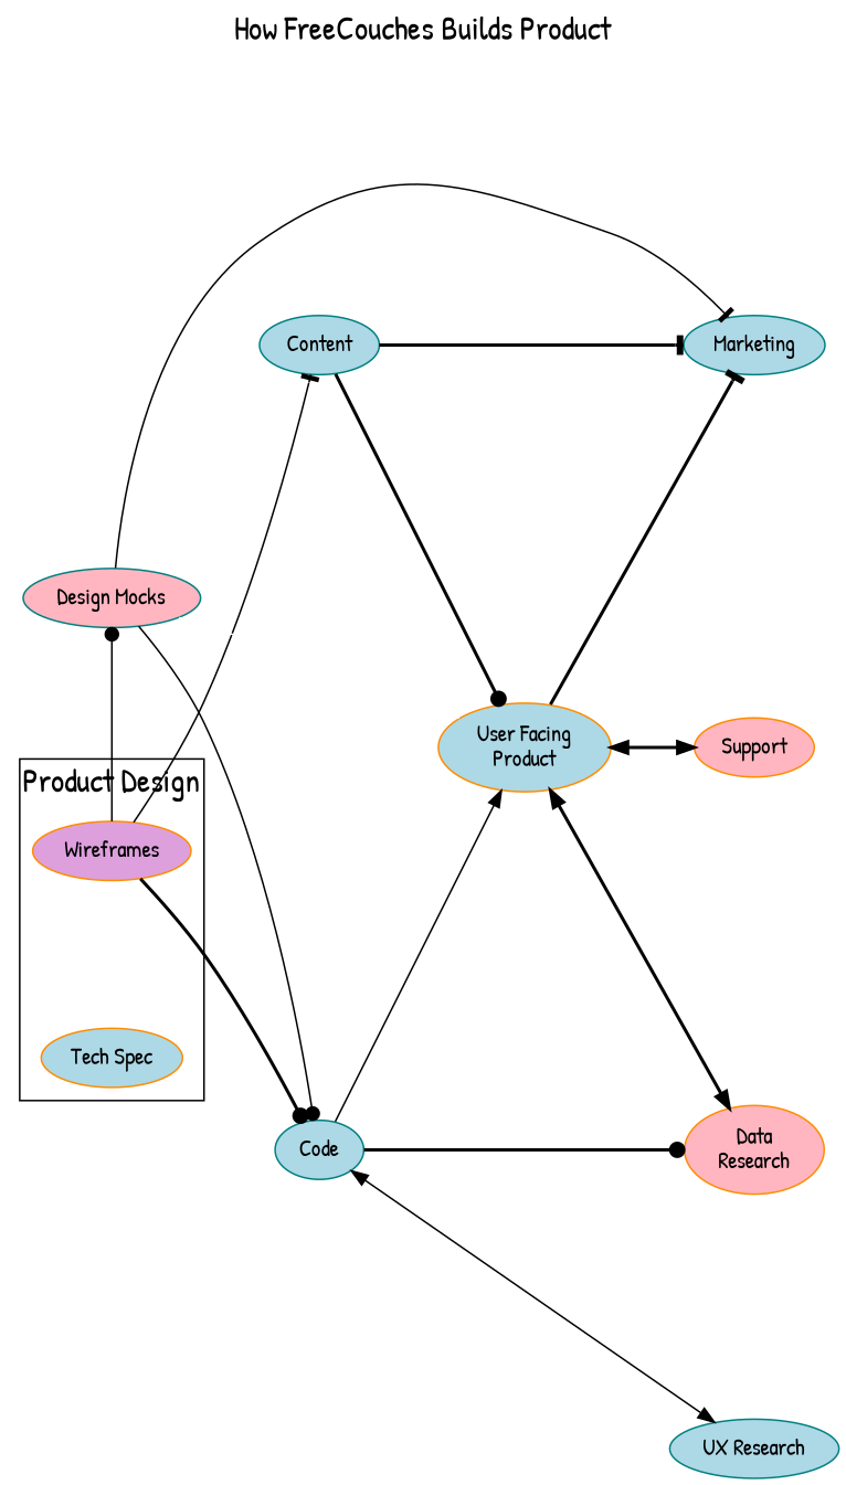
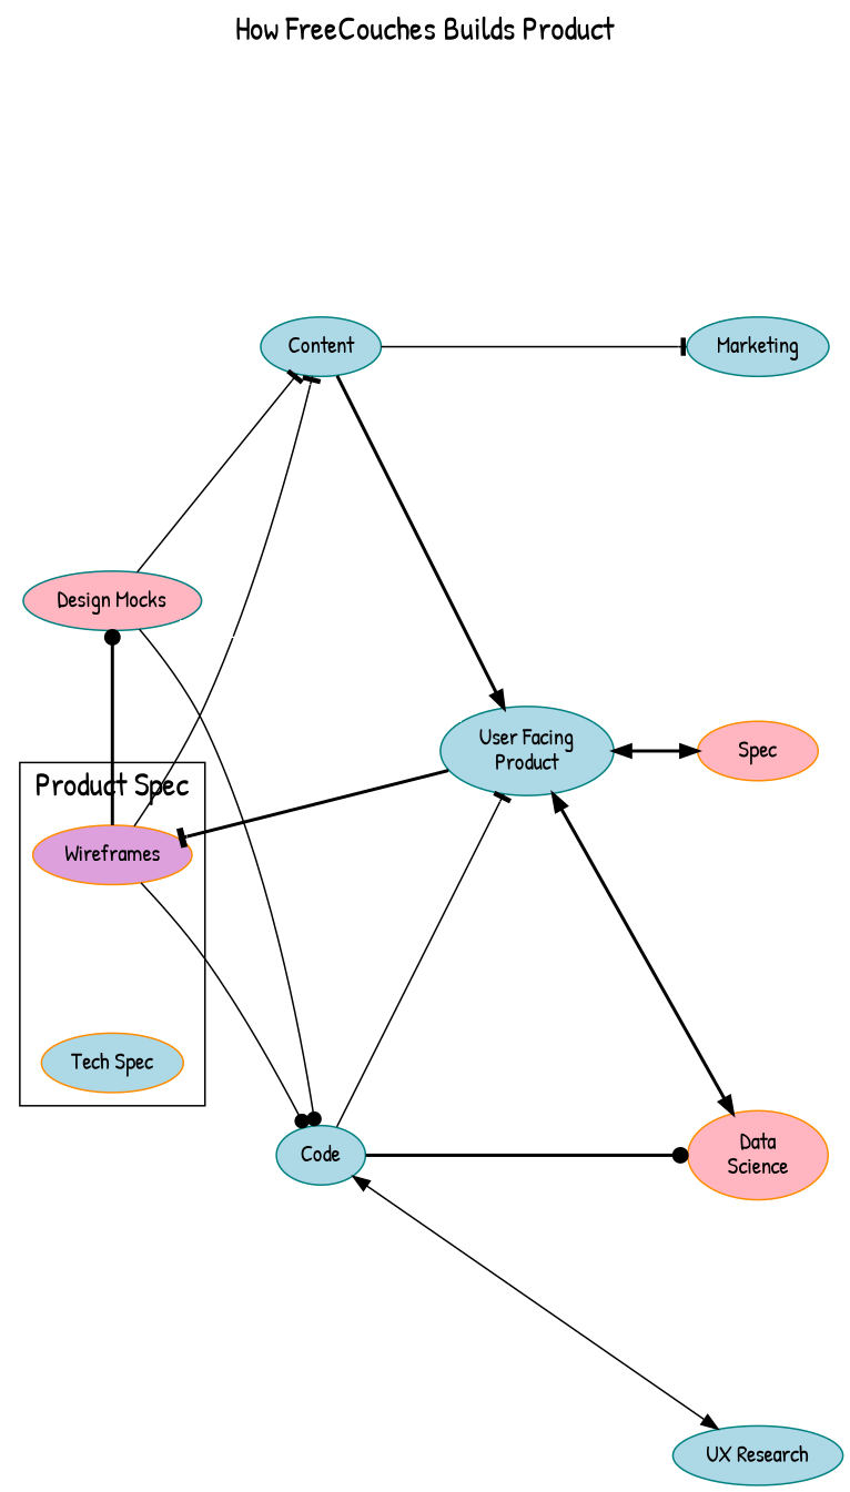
  digraph {
    compound=true
    fontname="Patrick Hand"
    fontsize="20pt"
    label="How FreeCouches Builds Product\r\n"
    labelloc=t
    nodesep=1.25
    rankdir=LR
    node [color=teal fillcolor=lightblue fontname="Patrick Hand" group=g3 style=filled]
    edge [arrowhead=dot fontname="Patrick Hand" style=solid]
    n1 [group=g2 label=Marketing]
-   n2 [color=darkorange fillcolor=lightpink label="Data\nResearch"]
+   n2 [color=darkorange fillcolor=lightpink label="Data\nScience"]
    n3 [label="UX Research" group=""]
-   n4 [color=darkorange fillcolor=lightpink label=Support group=""]
+   n4 [color=darkorange fillcolor=lightpink label=Spec group=""]
    n5 [color=darkorange fillcolor=plum group=g1 label=Wireframes]
    n6 [color=darkorange label="Tech Spec"]
    n7 [fillcolor=lightpink group=g1 label="Design Mocks"]
    n8 [group=g2 label=Content]
    n9 [label=Code]
-   n10 [color=darkorange group=g1 label="User Facing\nProduct"]
+   n10 [group=g1 label="User Facing\nProduct"]
    subgraph sub_1 {
      rank=same
      n1
      n2
    }
    subgraph sub_2 {
      rank=same
      n3
      n4
    }
    subgraph cluster_3 {
-     label="Product Design"
+     label="Product Spec"
      n5
      n6
    }
-   n5 -> n7
+   n5 -> n7 [style=bold]
    n5 -> n8 [arrowhead=tee]
-   n5 -> n9 [style=bold]
-   n7 -> n1 [arrowhead=tee]
+   n5 -> n9
+   n7 -> n8 [arrowhead=tee]
    n7 -> n9
    n7 -> n10 [color=white dir=none arrowhead="" style=""]
-   n8 -> n1 [arrowhead=tee style=bold]
-   n8 -> n10 [style=bold]
+   n8 -> n1 [arrowhead=tee]
+   n8 -> n10 [arrowhead=normal style=bold]
    n9 -> n2 [style=bold]
    n9 -> n3 [dir=both arrowhead=""]
-   n9 -> n10 [arrowhead=normal]
-   n10 -> n1 [arrowhead=tee style=bold]
+   n9 -> n10 [arrowhead=tee]
+   n10 -> n5 [arrowhead=tee style=bold]
    n10 -> n2 [dir=both style=bold arrowhead=""]
    n10 -> n4 [dir=both style=bold arrowhead=""]
  }
